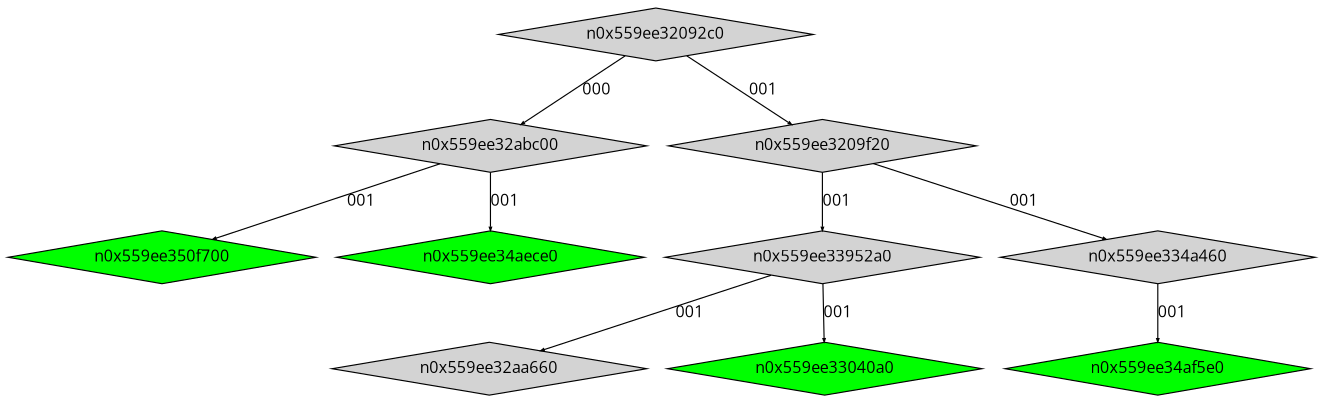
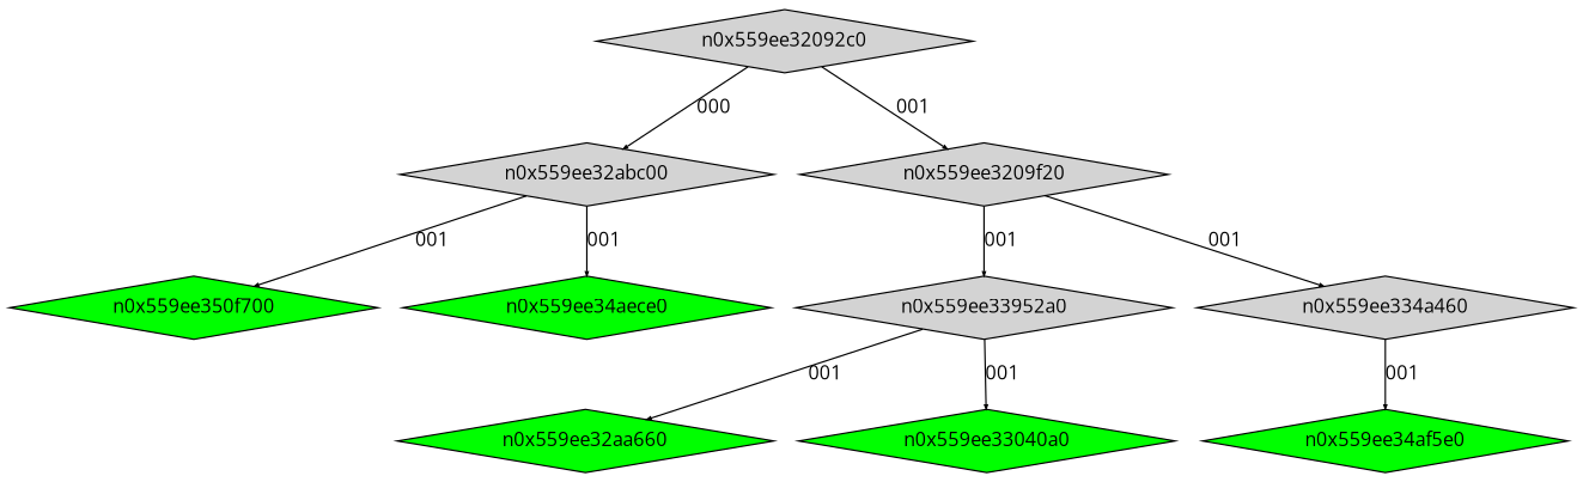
  digraph {
    fontname="Open Sans"
    node [fontname="Open Sans" shape=diamond style=filled]
    edge [arrowsize=.3 fontname="Open Sans"]
    n0x559ee32092c0 [height=.1 width=.1]
    n0x559ee32abc00 [height=.1 width=.1]
    n0x559ee3209f20 [height=.1 width=.1]
    n0x559ee350f700 [fillcolor=green height=.1 width=.1]
    n0x559ee34aece0 [fillcolor=green height=.1 width=.1]
    n0x559ee33952a0 [height=.1 width=.1]
    n0x559ee334a460 [height=.1 width=.1]
-   n0x559ee32aa660 [fillcolor=lightgrey height=.1 width=.1]
+   n0x559ee32aa660 [fillcolor=green height=.1 width=.1]
    n0x559ee33040a0 [fillcolor=green height=.1 width=.1]
    n0x559ee34af5e0 [fillcolor=green height=.1 width=.1]
    n0x559ee32092c0 -> n0x559ee32abc00 [label=000]
    n0x559ee32092c0 -> n0x559ee3209f20 [label=001]
    n0x559ee32abc00 -> n0x559ee350f700 [label=001]
    n0x559ee32abc00 -> n0x559ee34aece0 [label=001]
    n0x559ee3209f20 -> n0x559ee33952a0 [label=001]
    n0x559ee3209f20 -> n0x559ee334a460 [label=001]
    n0x559ee33952a0 -> n0x559ee32aa660 [label=001]
    n0x559ee33952a0 -> n0x559ee33040a0 [label=001]
    n0x559ee334a460 -> n0x559ee34af5e0 [label=001]
  }
